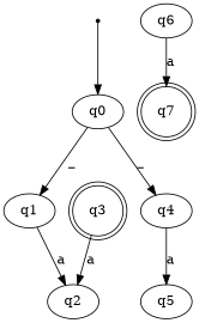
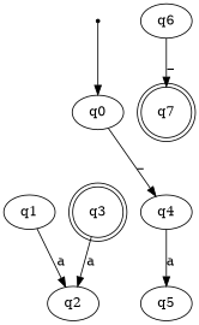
  digraph {
    rankdir=TB
    inic [shape=point]
    q0
    q1
    q4
    q2
    q5
    q3 [shape=doublecircle]
    q7 [shape=doublecircle]
    q6
    inic -> q0
-   q0 -> q1 [label=_]
    q0 -> q4 [label=_]
    q1 -> q2 [label=a]
    q4 -> q5 [label=a]
    q3 -> q2 [label=a]
-   q6 -> q7 [label=a]
+   q6 -> q7 [label=_]
  }
